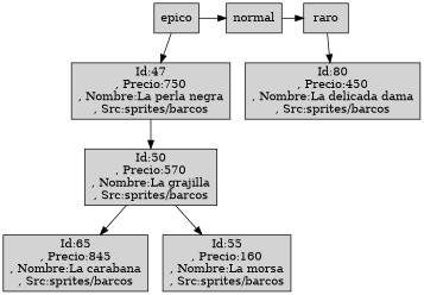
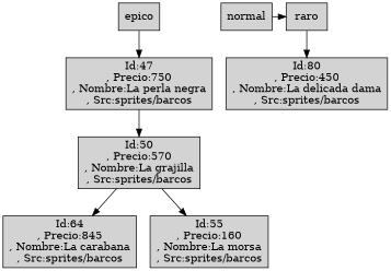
  digraph {
    fontname="DejaVu Serif"
    node [fontname="DejaVu Serif" rankdir=LR shape=box style=filled]
    edge [fontname="DejaVu Serif"]
    n1 [label=epico rankdir=UD]
    n2 [label=normal rankdir=UD]
    n3 [label=raro rankdir=UD]
    n4 [label="Id:47\n, Precio:750\n, Nombre:La perla negra\n, Src:sprites/barcos"]
    n5 [label="Id:80\n, Precio:450\n, Nombre:La delicada dama\n, Src:sprites/barcos"]
    n6 [label="Id:50\n, Precio:570\n, Nombre:La grajilla\n, Src:sprites/barcos"]
-   n7 [label="Id:65\n, Precio:845\n, Nombre:La carabana\n, Src:sprites/barcos"]
+   n7 [label="Id:64\n, Precio:845\n, Nombre:La carabana\n, Src:sprites/barcos"]
    n8 [label="Id:55\n, Precio:160\n, Nombre:La morsa\n, Src:sprites/barcos"]
    subgraph sub_1 {
      rank=same
      n1
      n2
      n3
    }
-   n1 -> n2
    n1 -> n4
    n2 -> n3
    n3 -> n5
    n4 -> n6
    n6 -> n7
    n6 -> n8
  }
